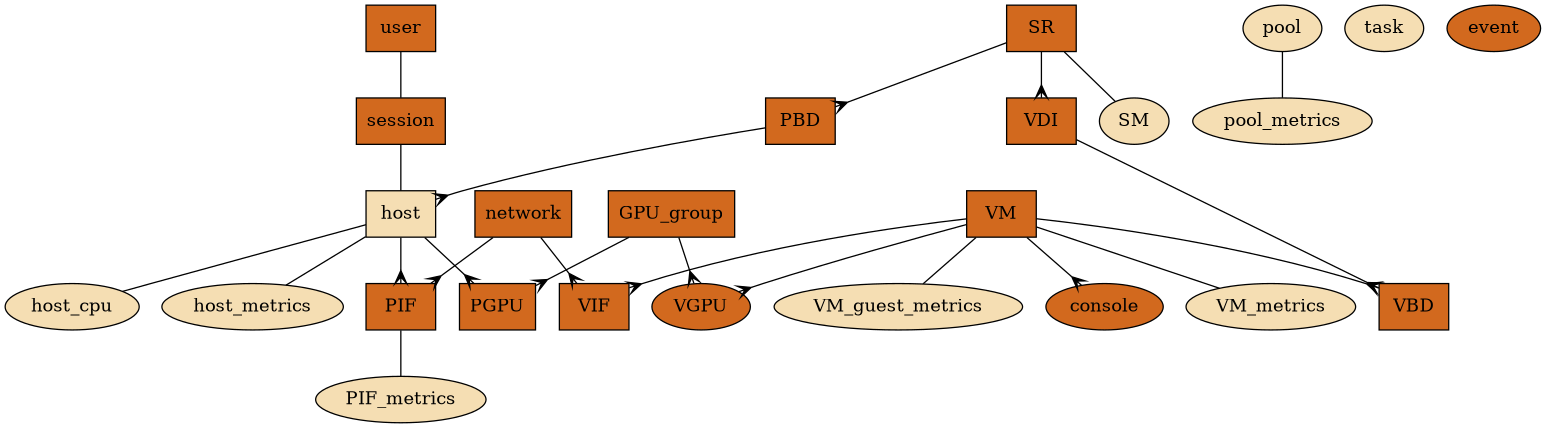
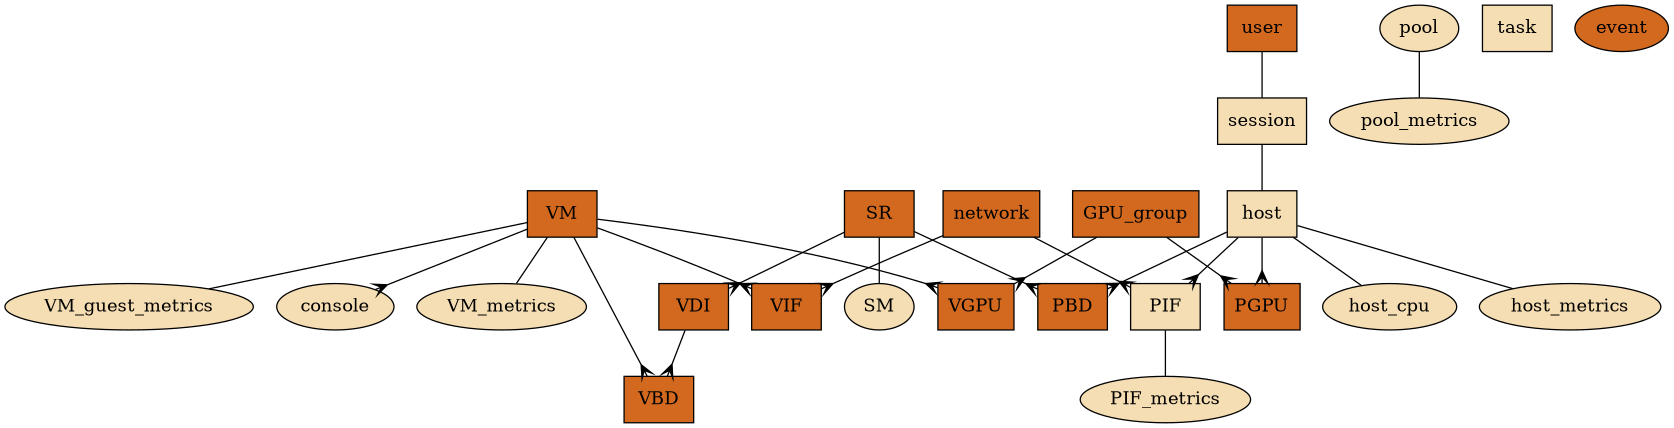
  digraph {
    fontname=Verdana
    node [fillcolor=chocolate shape=box style=filled]
    edge [arrowhead=crow arrowtail=none]
    host [fillcolor=wheat]
    PBD
-   PIF
+   PIF [fillcolor=wheat]
    PGPU
    host_cpu [fillcolor=wheat shape=ellipse]
    host_metrics [fillcolor=wheat shape=ellipse]
    PIF_metrics [fillcolor=wheat shape=ellipse]
    SR
    VDI
    SM [fillcolor=wheat shape=ellipse]
    VBD
    VM
    VIF
-   VGPU [shape=ellipse]
+   VGPU
    VM_metrics [fillcolor=wheat shape=ellipse]
    VM_guest_metrics [fillcolor=wheat shape=ellipse]
-   console [shape=ellipse]
+   console [fillcolor=wheat shape=ellipse]
    network
    user
-   session
+   session [fillcolor=wheat]
    GPU_group
    pool [fillcolor=wheat shape=ellipse]
    pool_metrics [fillcolor=wheat shape=ellipse]
-   task [fillcolor=wheat shape=ellipse]
+   task [fillcolor=wheat]
    event [shape=ellipse]
-   PBD -> host
+   host -> PBD
    host -> PIF
    host -> PGPU
    host -> host_cpu [arrowhead=none]
    host -> host_metrics [arrowhead=none]
    PIF -> PIF_metrics [arrowhead=none]
    SR -> PBD
    SR -> VDI
    SR -> SM [arrowhead=none]
    VDI -> VBD
    VM -> VBD
    VM -> VIF
    VM -> VGPU
    VM -> VM_metrics [arrowhead=none]
    VM -> VM_guest_metrics [arrowhead=none]
    VM -> console
    network -> PIF
    network -> VIF
    user -> session [arrowhead=none]
    session -> host [arrowhead=none]
    GPU_group -> PGPU
    GPU_group -> VGPU
    pool -> pool_metrics [arrowhead=none]
  }
